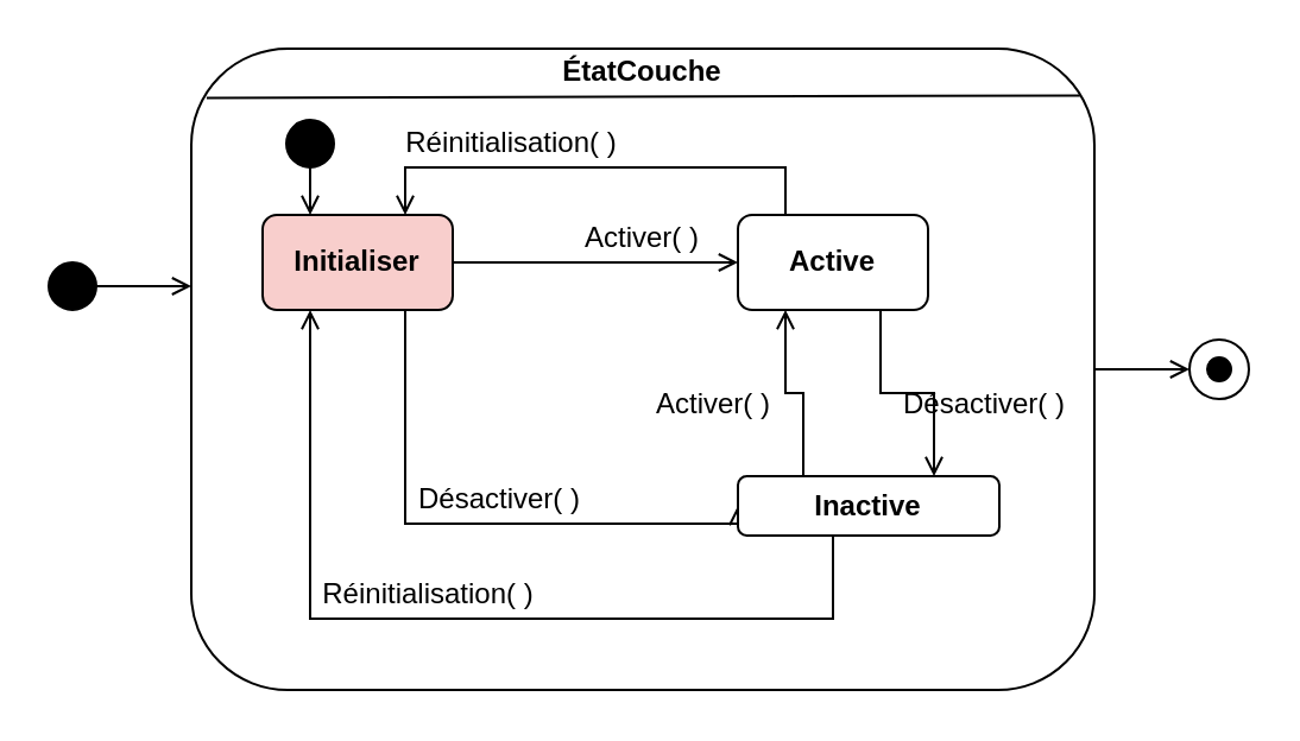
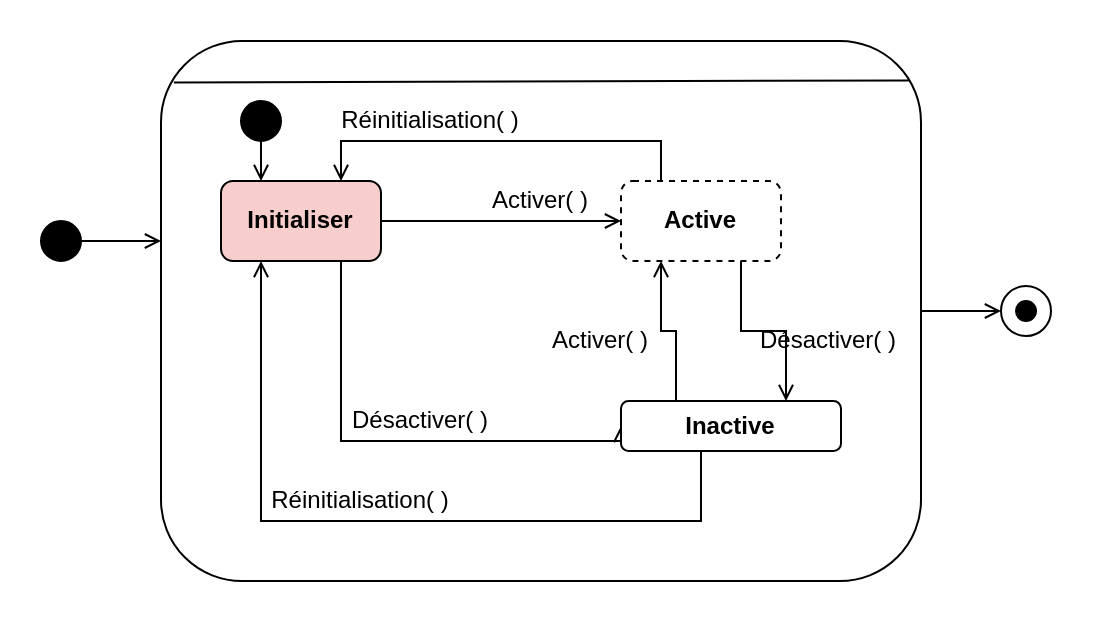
  <mxCell id="0" />
  <mxCell id="1" parent="0" />
  <mxCell id="2" style="edgeStyle=orthogonalEdgeStyle;rounded=0;orthogonalLoop=1;jettySize=auto;html=1;endArrow=open;endFill=0;" parent="1" source="3" edge="1"><mxGeometry relative="1" as="geometry"><mxPoint x="500" y="155" as="targetPoint" /></mxGeometry></mxCell>
  <mxCell id="3" value="" style="rounded=1;whiteSpace=wrap;html=1;fillColor=default;" parent="1" vertex="1"><mxGeometry x="80" y="20" width="380" height="270" as="geometry" /></mxCell>
  <mxCell id="4" style="edgeStyle=orthogonalEdgeStyle;rounded=0;orthogonalLoop=1;jettySize=auto;html=1;startArrow=none;startFill=0;endArrow=open;endFill=0;" parent="1" source="6" target="9" edge="1"><mxGeometry relative="1" as="geometry" /></mxCell>
  <mxCell id="5" style="edgeStyle=orthogonalEdgeStyle;rounded=0;orthogonalLoop=1;jettySize=auto;html=1;entryX=0;entryY=0.5;entryDx=0;entryDy=0;startArrow=none;startFill=0;endArrow=open;endFill=0;exitX=0.75;exitY=1;exitDx=0;exitDy=0;" parent="1" source="6" target="12" edge="1"><mxGeometry relative="1" as="geometry"><Array as="points"><mxPoint x="170" y="220" /></Array></mxGeometry></mxCell>
  <mxCell id="6" value="Initialiser" style="rounded=1;whiteSpace=wrap;html=1;fontStyle=1;fillColor=#f8cecc;" parent="1" vertex="1"><mxGeometry x="110" y="90" width="80" height="40" as="geometry" /></mxCell>
  <mxCell id="7" style="edgeStyle=orthogonalEdgeStyle;rounded=0;orthogonalLoop=1;jettySize=auto;html=1;startArrow=none;startFill=0;endArrow=open;endFill=0;exitX=0.75;exitY=1;exitDx=0;exitDy=0;entryX=0.75;entryY=0;entryDx=0;entryDy=0;" parent="1" source="9" target="12" edge="1"><mxGeometry relative="1" as="geometry" /></mxCell>
  <mxCell id="8" style="edgeStyle=orthogonalEdgeStyle;rounded=0;orthogonalLoop=1;jettySize=auto;html=1;startArrow=none;startFill=0;endArrow=open;endFill=0;entryX=0.75;entryY=0;entryDx=0;entryDy=0;exitX=0.25;exitY=0;exitDx=0;exitDy=0;" parent="1" source="9" target="6" edge="1"><mxGeometry relative="1" as="geometry"><Array as="points"><mxPoint x="330" y="70" /><mxPoint x="170" y="70" /></Array></mxGeometry></mxCell>
- <mxCell id="9" value="Active" style="rounded=1;whiteSpace=wrap;html=1;fontStyle=1" parent="1" vertex="1"><mxGeometry x="310" y="90" width="80" height="40" as="geometry" /></mxCell>
+ <mxCell id="9" value="Active" style="rounded=1;whiteSpace=wrap;html=1;fontStyle=1;dashed=1;" parent="1" vertex="1"><mxGeometry x="310" y="90" width="80" height="40" as="geometry" /></mxCell>
  <mxCell id="10" style="edgeStyle=orthogonalEdgeStyle;rounded=0;orthogonalLoop=1;jettySize=auto;html=1;entryX=0.25;entryY=1;entryDx=0;entryDy=0;startArrow=none;startFill=0;endArrow=open;endFill=0;exitX=0.25;exitY=0;exitDx=0;exitDy=0;" parent="1" source="12" target="9" edge="1"><mxGeometry relative="1" as="geometry" /></mxCell>
  <mxCell id="11" style="edgeStyle=orthogonalEdgeStyle;rounded=0;orthogonalLoop=1;jettySize=auto;html=1;entryX=0.25;entryY=1;entryDx=0;entryDy=0;startArrow=none;startFill=0;endArrow=open;endFill=0;" parent="1" source="12" target="6" edge="1"><mxGeometry relative="1" as="geometry"><Array as="points"><mxPoint x="350" y="260" /><mxPoint x="130" y="260" /></Array></mxGeometry></mxCell>
  <mxCell id="12" value="Inactive" style="rounded=1;whiteSpace=wrap;html=1;fontStyle=1" parent="1" vertex="1"><mxGeometry x="310" y="200" width="110" height="25" as="geometry" /></mxCell>
  <mxCell id="13" value="" style="endArrow=open;html=1;rounded=0;startArrow=none;startFill=0;endFill=0;" parent="1" edge="1"><mxGeometry width="50" height="50" relative="1" as="geometry"><mxPoint x="50" y="120" as="sourcePoint" /><mxPoint x="80" y="120" as="targetPoint" /><Array as="points"><mxPoint x="30" y="120" /><mxPoint x="40" y="120" /></Array></mxGeometry></mxCell>
  <mxCell id="14" value="Activer( )" style="text;html=1;strokeColor=none;fillColor=none;align=center;verticalAlign=middle;whiteSpace=wrap;rounded=0;" parent="1" vertex="1"><mxGeometry x="240" y="90" width="60" height="20" as="geometry" /></mxCell>
  <mxCell id="15" value="Désactiver( )" style="text;html=1;strokeColor=none;fillColor=none;align=center;verticalAlign=middle;whiteSpace=wrap;rounded=0;" parent="1" vertex="1"><mxGeometry x="170" y="200" width="80" height="20" as="geometry" /></mxCell>
- <mxCell id="16" value="ÉtatCouche" style="text;html=1;strokeColor=none;fillColor=none;align=center;verticalAlign=middle;whiteSpace=wrap;rounded=0;fontStyle=1" parent="1" vertex="1"><mxGeometry x="220" y="20" width="100" height="20" as="geometry" /></mxCell>
  <mxCell id="17" value="" style="endArrow=none;html=1;rounded=0;exitX=0.017;exitY=0.077;exitDx=0;exitDy=0;exitPerimeter=0;entryX=0.984;entryY=0.073;entryDx=0;entryDy=0;entryPerimeter=0;" parent="1" source="3" target="3" edge="1"><mxGeometry width="50" height="50" relative="1" as="geometry"><mxPoint x="80" y="55" as="sourcePoint" /><mxPoint x="130" y="5" as="targetPoint" /></mxGeometry></mxCell>
  <mxCell id="18" value="Réinitialisation( )" style="text;html=1;strokeColor=none;fillColor=none;align=center;verticalAlign=middle;whiteSpace=wrap;rounded=0;" parent="1" vertex="1"><mxGeometry x="160" y="50" width="110" height="20" as="geometry" /></mxCell>
  <mxCell id="19" value="" style="ellipse;whiteSpace=wrap;html=1;aspect=fixed;fillColor=#000000;" parent="1" vertex="1"><mxGeometry x="20" y="110" width="20" height="20" as="geometry" /></mxCell>
  <mxCell id="20" value="Réinitialisation( )" style="text;html=1;strokeColor=none;fillColor=none;align=center;verticalAlign=middle;whiteSpace=wrap;rounded=0;" parent="1" vertex="1"><mxGeometry x="130" y="240" width="100" height="20" as="geometry" /></mxCell>
  <mxCell id="21" value="Activer( )" style="text;html=1;strokeColor=none;fillColor=none;align=center;verticalAlign=middle;whiteSpace=wrap;rounded=0;" parent="1" vertex="1"><mxGeometry x="270" y="160" width="60" height="20" as="geometry" /></mxCell>
  <mxCell id="22" value="Désactiver( )" style="text;html=1;strokeColor=none;fillColor=none;align=center;verticalAlign=middle;whiteSpace=wrap;rounded=0;" parent="1" vertex="1"><mxGeometry x="374" y="160" width="80" height="20" as="geometry" /></mxCell>
  <mxCell id="23" value="" style="ellipse;whiteSpace=wrap;html=1;aspect=fixed;" parent="1" vertex="1"><mxGeometry x="500" y="142.5" width="25" height="25" as="geometry" /></mxCell>
  <mxCell id="24" value="" style="ellipse;whiteSpace=wrap;html=1;aspect=fixed;strokeColor=#000000;fillColor=#000000;" parent="1" vertex="1"><mxGeometry x="507.5" y="150" width="10" height="10" as="geometry" /></mxCell>
  <mxCell id="25" style="edgeStyle=orthogonalEdgeStyle;rounded=0;orthogonalLoop=1;jettySize=auto;html=1;startArrow=none;startFill=0;endArrow=open;endFill=0;" parent="1" source="26" edge="1"><mxGeometry relative="1" as="geometry"><mxPoint x="130" y="90" as="targetPoint" /></mxGeometry></mxCell>
  <mxCell id="26" value="" style="ellipse;whiteSpace=wrap;html=1;aspect=fixed;fillColor=#000000;" parent="1" vertex="1"><mxGeometry x="120" y="50" width="20" height="20" as="geometry" /></mxCell>
